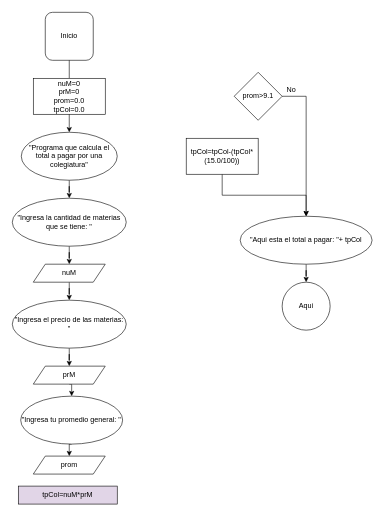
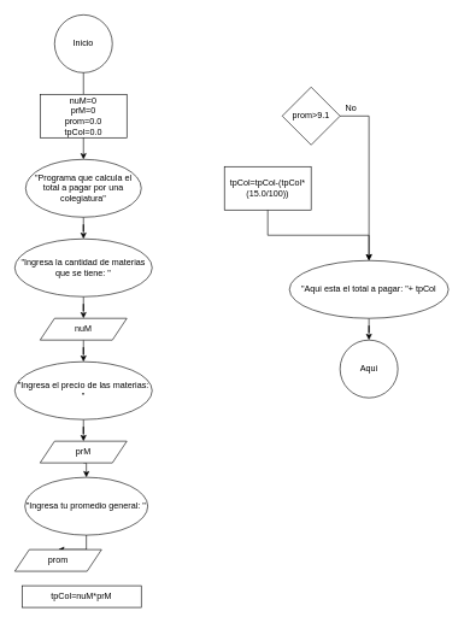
  <mxCell id="0" />
  <mxCell id="1" parent="0" />
- <mxCell id="2" value="Inicio" style="whiteSpace=wrap;html=1;aspect=fixed;rounded=1;" vertex="1" parent="1"><mxGeometry x="75" width="80" height="80" as="geometry" y="20" /></mxCell>
+ <mxCell id="2" value="Inicio" style="ellipse;whiteSpace=wrap;html=1;aspect=fixed;" vertex="1" parent="1"><mxGeometry x="75" width="80" height="80" as="geometry" y="20" /></mxCell>
  <mxCell id="3" value="" style="endArrow=none;html=1;exitX=0.5;exitY=1;exitDx=0;exitDy=0;entryX=0.5;entryY=0;entryDx=0;entryDy=0;" edge="1" parent="1" source="2" target="4"><mxGeometry width="50" height="50" relative="1" as="geometry"><mxPoint x="295" y="250" as="sourcePoint" /><mxPoint x="115" y="130" as="targetPoint" /></mxGeometry></mxCell>
  <mxCell id="4" value="nuM=0&lt;br&gt;prM=0&lt;br&gt;prom=0.0&lt;br&gt;tpCol=0.0" style="rounded=0;whiteSpace=wrap;html=1;" vertex="1" parent="1"><mxGeometry x="55" y="130" width="120" height="60" as="geometry" /></mxCell>
  <mxCell id="5" value="" style="endArrow=classic;html=1;exitX=0.5;exitY=1;exitDx=0;exitDy=0;" edge="1" parent="1" source="4" target="7"><mxGeometry width="50" height="50" relative="1" as="geometry"><mxPoint x="295" y="230" as="sourcePoint" /><mxPoint x="345" y="180" as="targetPoint" /></mxGeometry></mxCell>
  <mxCell id="6" style="edgeStyle=orthogonalEdgeStyle;rounded=0;orthogonalLoop=1;jettySize=auto;html=1;entryX=0.5;entryY=0;entryDx=0;entryDy=0;" edge="1" parent="1" source="7" target="9"><mxGeometry relative="1" as="geometry"><mxPoint x="115" y="330" as="targetPoint" /></mxGeometry></mxCell>
  <mxCell id="7" value="&quot;Programa que calcula el total a pagar por una colegiatura&quot;" style="ellipse;whiteSpace=wrap;html=1;" vertex="1" parent="1"><mxGeometry x="35" y="220" width="160" height="80" as="geometry" /></mxCell>
  <mxCell id="8" style="edgeStyle=orthogonalEdgeStyle;rounded=0;orthogonalLoop=1;jettySize=auto;html=1;" edge="1" parent="1" source="9" target="11"><mxGeometry relative="1" as="geometry" /></mxCell>
  <mxCell id="9" value="&quot;Ingresa la cantidad de materias que se tiene: &quot;" style="ellipse;whiteSpace=wrap;html=1;" vertex="1" parent="1"><mxGeometry x="20" y="330" width="190" height="80" as="geometry" /></mxCell>
  <mxCell id="10" style="edgeStyle=orthogonalEdgeStyle;rounded=0;orthogonalLoop=1;jettySize=auto;html=1;entryX=0.5;entryY=0;entryDx=0;entryDy=0;" edge="1" parent="1" source="11" target="13"><mxGeometry relative="1" as="geometry" /></mxCell>
  <mxCell id="11" value="nuM" style="shape=parallelogram;perimeter=parallelogramPerimeter;whiteSpace=wrap;html=1;fixedSize=1;" vertex="1" parent="1"><mxGeometry x="55" y="440" width="120" height="30" as="geometry" /></mxCell>
  <mxCell id="12" style="edgeStyle=orthogonalEdgeStyle;rounded=0;orthogonalLoop=1;jettySize=auto;html=1;" edge="1" parent="1" source="13" target="15"><mxGeometry relative="1" as="geometry" /></mxCell>
  <mxCell id="13" value="&quot;Ingresa el precio de las materias: &quot;" style="ellipse;whiteSpace=wrap;html=1;" vertex="1" parent="1"><mxGeometry x="20" y="500" width="190" height="80" as="geometry" /></mxCell>
  <mxCell id="14" style="edgeStyle=orthogonalEdgeStyle;rounded=0;orthogonalLoop=1;jettySize=auto;html=1;exitX=0.5;exitY=1;exitDx=0;exitDy=0;entryX=0.5;entryY=0;entryDx=0;entryDy=0;" edge="1" parent="1" source="15" target="23"><mxGeometry relative="1" as="geometry" /></mxCell>
  <mxCell id="15" value="prM" style="shape=parallelogram;perimeter=parallelogramPerimeter;whiteSpace=wrap;html=1;fixedSize=1;" vertex="1" parent="1"><mxGeometry x="55" y="610" width="120" height="30" as="geometry" /></mxCell>
  <mxCell id="16" style="edgeStyle=orthogonalEdgeStyle;rounded=0;orthogonalLoop=1;jettySize=auto;html=1;entryX=0.5;entryY=0;entryDx=0;entryDy=0;" edge="1" parent="1" source="17" target="27"><mxGeometry relative="1" as="geometry"><Array as="points"><mxPoint x="510" y="160" /></Array></mxGeometry></mxCell>
  <mxCell id="17" value="prom&amp;gt;9.1" style="rhombus;whiteSpace=wrap;html=1;" vertex="1" parent="1"><mxGeometry x="390" y="120" width="80" height="80" as="geometry" /></mxCell>
  <mxCell id="18" value="No" style="text;html=1;align=center;verticalAlign=middle;resizable=0;points=[];autosize=1;" vertex="1" parent="1"><mxGeometry x="470" y="140" width="30" height="20" as="geometry" /></mxCell>
  <mxCell id="19" style="edgeStyle=orthogonalEdgeStyle;rounded=0;orthogonalLoop=1;jettySize=auto;html=1;entryX=0.5;entryY=0;entryDx=0;entryDy=0;" edge="1" parent="1" source="20" target="27"><mxGeometry relative="1" as="geometry" /></mxCell>
  <mxCell id="20" value="tpCol=tpCol-(tpCol*(15.0/100))" style="whiteSpace=wrap;html=1;" vertex="1" parent="1"><mxGeometry x="310" y="230" width="120" height="60" as="geometry" /></mxCell>
  <mxCell id="21" value="Aqui" style="ellipse;whiteSpace=wrap;html=1;aspect=fixed;" vertex="1" parent="1"><mxGeometry x="470" y="470" width="80" height="80" as="geometry" /></mxCell>
  <mxCell id="22" style="edgeStyle=orthogonalEdgeStyle;rounded=0;orthogonalLoop=1;jettySize=auto;html=1;exitX=0.5;exitY=1;exitDx=0;exitDy=0;entryX=0.5;entryY=0;entryDx=0;entryDy=0;" edge="1" parent="1" source="23" target="24"><mxGeometry relative="1" as="geometry" /></mxCell>
  <mxCell id="23" value="&quot;Ingresa tu promedio general: &quot;" style="ellipse;whiteSpace=wrap;html=1;" vertex="1" parent="1"><mxGeometry x="34" y="660" width="170" height="80" as="geometry" /></mxCell>
- <mxCell id="24" value="prom" style="shape=parallelogram;perimeter=parallelogramPerimeter;whiteSpace=wrap;html=1;fixedSize=1;" vertex="1" parent="1"><mxGeometry x="55" y="760" width="120" height="30" as="geometry" /></mxCell>
- <mxCell id="25" value="tpCol=nuM*prM" style="rounded=0;whiteSpace=wrap;html=1;fillColor=#e1d5e7;" vertex="1" parent="1"><mxGeometry x="30" y="810" width="165" height="30" as="geometry" /></mxCell>
+ <mxCell id="24" value="prom" style="shape=parallelogram;perimeter=parallelogramPerimeter;whiteSpace=wrap;html=1;fixedSize=1;" vertex="1" parent="1"><mxGeometry x="20" y="760" width="120" height="30" as="geometry" /></mxCell>
+ <mxCell id="25" value="tpCol=nuM*prM" style="rounded=0;whiteSpace=wrap;html=1;" vertex="1" parent="1"><mxGeometry x="30" y="810" width="165" height="30" as="geometry" /></mxCell>
  <mxCell id="26" style="edgeStyle=orthogonalEdgeStyle;rounded=0;orthogonalLoop=1;jettySize=auto;html=1;" edge="1" parent="1" source="27" target="21"><mxGeometry relative="1" as="geometry" /></mxCell>
  <mxCell id="27" value="&quot;Aqui esta el total a pagar: &quot;+ tpCol" style="ellipse;whiteSpace=wrap;html=1;" vertex="1" parent="1"><mxGeometry x="400" y="360" width="220" height="80" as="geometry" /></mxCell>
